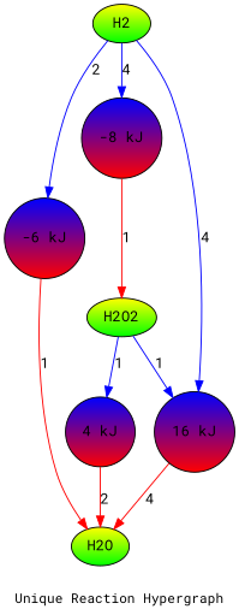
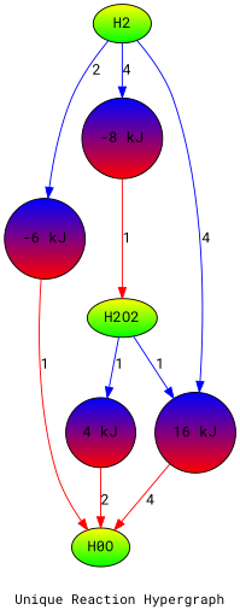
  digraph {
    fontname="Roboto Mono"
    fontsize=12
    label="Unique Reaction Hypergraph"
    node [fillcolor="red:blue" fontname="Roboto Mono" gradientangle=90 style=filled shape=circle]
    edge [color=blue fontname="Roboto Mono"]
    n1 [fillcolor="green:yellow" label=H2 shape=""]
    n2 [label="-6 kJ"]
    n3 [label="-8 kJ"]
    n4 [label="16 kJ"]
-   n5 [fillcolor="green:yellow" label=H2O shape=""]
+   n5 [fillcolor="green:yellow" label=H0O shape=""]
    n6 [fillcolor="green:yellow" label=H2O2 shape=""]
    n7 [label="4 kJ"]
    n1 -> n2 [label=2]
    n1 -> n3 [label=4]
    n1 -> n4 [label=4]
    n2 -> n5 [color=red label=1]
    n3 -> n6 [color=red label=1]
    n4 -> n5 [color=red label=4]
    n6 -> n4 [label=1]
    n6 -> n7 [label=1]
    n7 -> n5 [color=red label=2]
  }
